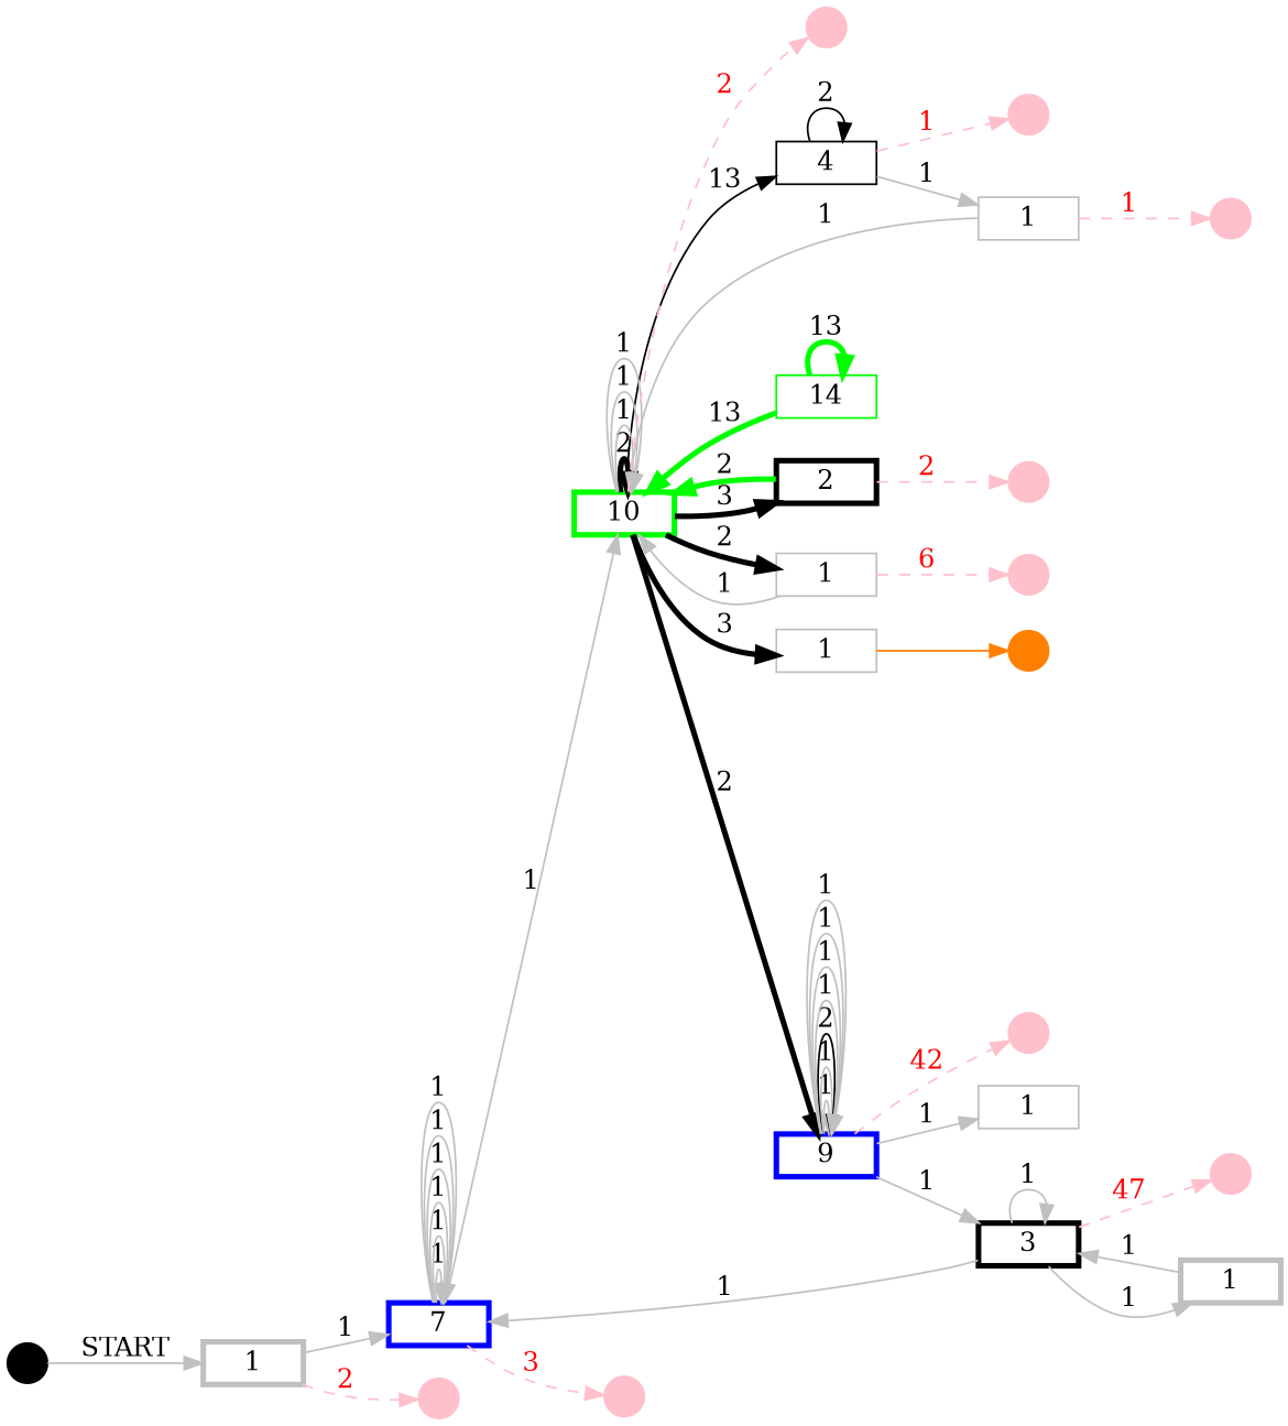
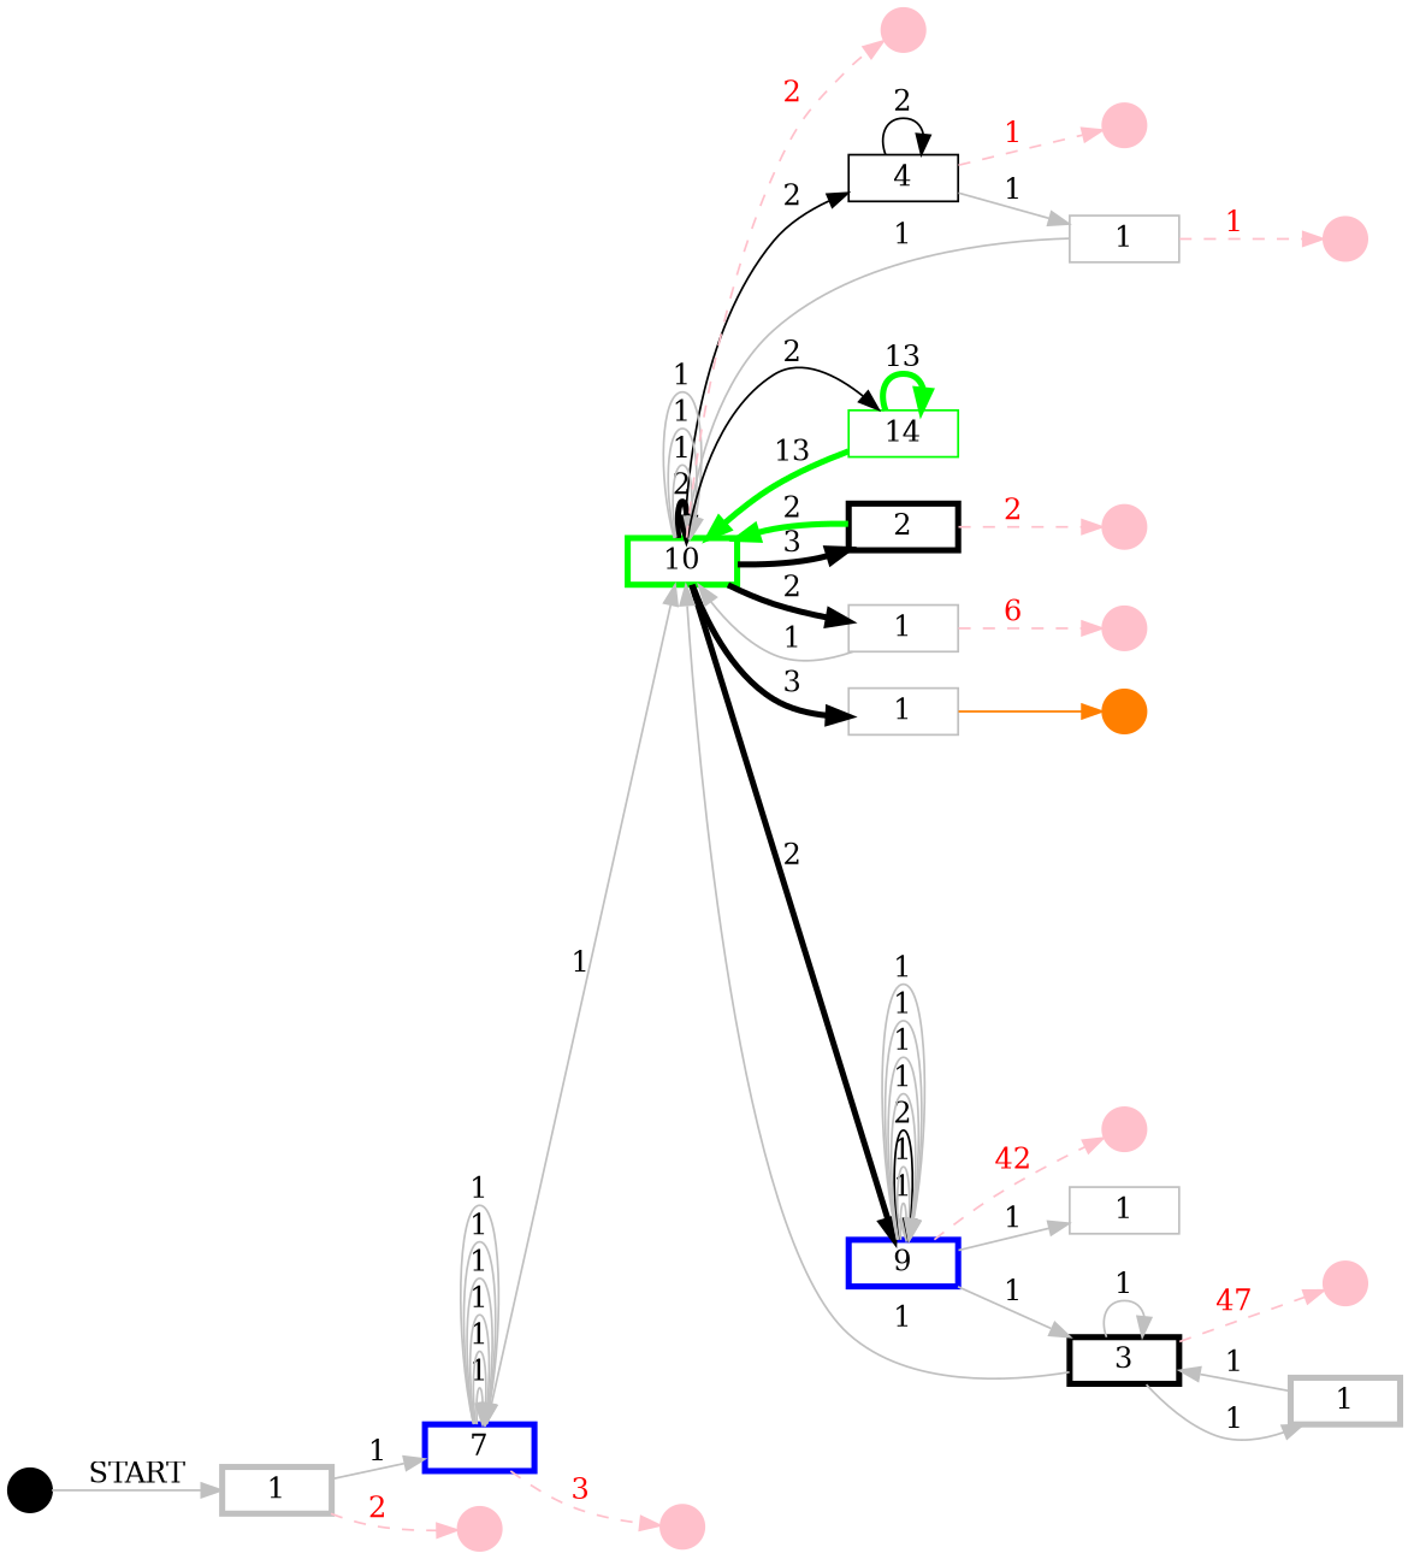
  digraph {
    rankdir=LR
    node [color=pink shape=rect style=solid fixedsize=false fontcolor=black]
    edge [color=grey style=solid]
    ENTRY [color=black height=0.3 shape=point fixedsize="" fontcolor=""]
    n2 [color=grey height=0.3 label=1 penwidth=3]
    n3 [color=blue height=0.3 label=7 penwidth=3]
    u14 [fontcolor=pink height=0.3 shape=point]
    n5 [color=black height=0.3 label=4]
    n6 [color=grey height=0.3 label=1]
    u1 [fontcolor=pink height=0.3 shape=point]
    n8 [color=green height=0.3 label=10 penwidth=3]
    u4 [fontcolor=pink height=0.3 shape=point]
    n10 [color=grey height=0.3 label=1]
    n11 [color=black height=0.3 label=3 penwidth=3]
    n12 [color=grey height=0.3 label=1 penwidth=3]
    u3 [fontcolor=pink height=0.3 shape=point]
    n14 [color=green height=0.3 label=14]
    n15 [color=grey height=0.3 label=1]
    n16 [color=blue height=0.3 label=9 penwidth=3]
    n17 [color=black height=0.3 label=2 penwidth=3]
    n18 [color=grey height=0.3 label=1]
    u10 [fontcolor=pink height=0.3 shape=point]
    verdict_SC000 [color="#FF7F00" height=0.3 shape=point]
    u8 [fontcolor=pink height=0.3 shape=point]
    u9 [fontcolor=pink height=0.3 shape=point]
    u11 [fontcolor=pink height=0.3 shape=point]
    u12 [fontcolor=pink height=0.3 shape=point]
    ENTRY -> n2 [label=START]
    n2 -> n3 [label=1]
    n2 -> u14 [color=pink fontcolor=red label=2 style=dashed]
    n3 -> n3 [label=1]
    n3 -> n3 [label=1]
    n3 -> n3 [label=1]
    n3 -> n3 [label=1]
    n3 -> n3 [label=1]
    n3 -> n3 [label=1]
    n3 -> n8 [label=1]
    n3 -> u9 [color=pink fontcolor=red label=3 style=dashed]
    n5 -> n5 [color=black label=2]
    n5 -> n6 [label=1]
    n5 -> u1 [color=pink fontcolor=red label=1 style=dashed]
    n6 -> n8 [label=1]
    n6 -> u4 [color=pink fontcolor=red label=1 style=dashed]
-   n8 -> n5 [color=black label=13]
+   n8 -> n5 [color=black label=2]
    n8 -> n8 [color=black label=2 penwidth=3]
    n8 -> n8 [label=1]
    n8 -> n8 [label=1]
    n8 -> n8 [label=1]
+   n8 -> n14 [color=black label=2]
    n8 -> n15 [color=black label=3 penwidth=3]
    n8 -> n16 [color=black label=2 penwidth=3]
    n8 -> n17 [color=black label=3 penwidth=3]
    n8 -> n18 [color=black label=2 penwidth=3]
    n8 -> u10 [color=pink fontcolor=red label=2 style=dashed]
-   n11 -> n3 [label=1]
+   n11 -> n8 [label=1]
    n11 -> n11 [label=1]
    n11 -> n12 [label=1]
    n11 -> u3 [color=pink fontcolor=red label=47 style=dashed]
    n12 -> n11 [label=1]
    n14 -> n8 [color=green label=13 penwidth=3]
    n14 -> n14 [color=green label=13 penwidth=3]
    n15 -> verdict_SC000 [color="#FF7F00" style=""]
    n16 -> n10 [label=1]
    n16 -> n11 [label=1]
    n16 -> n16 [label=1]
    n16 -> n16 [label=1]
    n16 -> n16 [color=black label=2]
    n16 -> n16 [label=1]
    n16 -> n16 [label=1]
    n16 -> n16 [label=1]
    n16 -> n16 [label=1]
    n16 -> u8 [color=pink fontcolor=red label=42 style=dashed]
    n17 -> n8 [color=green label=2 penwidth=3]
    n17 -> u11 [color=pink fontcolor=red label=2 style=dashed]
    n18 -> n8 [label=1]
    n18 -> u12 [color=pink fontcolor=red label=6 style=dashed]
  }
